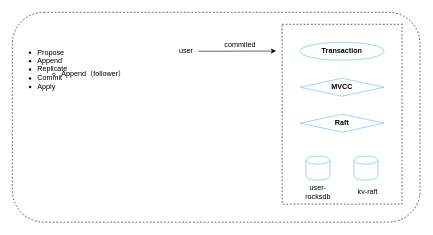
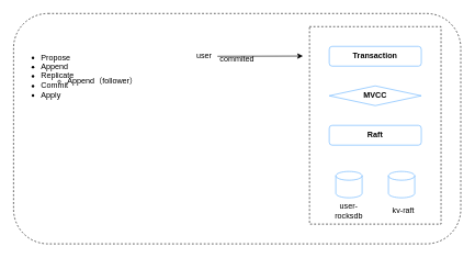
  <mxCell id="0" />
  <mxCell id="1" parent="0" />
  <mxCell id="2" value="" style="rounded=0;whiteSpace=wrap;html=1;fillColor=none;dashed=1;" diagramCategory="general" diagramName="Rectangle" vertex="1" parent="1"><mxGeometry x="470" y="40" width="200" height="300" as="geometry" /></mxCell>
- <mxCell id="3" value="&lt;b&gt;Transaction&lt;/b&gt;" style="ellipse;whiteSpace=wrap;html=1;fillColor=none;strokeColor=#66B2FF;" diagramCategory="general" diagramName="RoundedRectangle" vertex="1" parent="1"><mxGeometry x="500" y="70" width="140" height="30" as="geometry" /></mxCell>
+ <mxCell id="3" value="&lt;b&gt;Transaction&lt;/b&gt;" style="rounded=1;whiteSpace=wrap;html=1;fillColor=none;strokeColor=#66B2FF;" diagramCategory="general" diagramName="RoundedRectangle" vertex="1" parent="1"><mxGeometry x="500" y="70" width="140" height="30" as="geometry" /></mxCell>
  <mxCell id="4" value="&lt;b&gt;MVCC&lt;/b&gt;" style="rhombus;whiteSpace=wrap;html=1;fillColor=none;strokeColor=#66B2FF;" diagramCategory="general" diagramName="RoundedRectangle" vertex="1" parent="1"><mxGeometry x="500" y="130" width="140" height="30" as="geometry" /></mxCell>
- <mxCell id="5" value="&lt;b&gt;Raft&lt;/b&gt;" style="rhombus;whiteSpace=wrap;html=1;fillColor=none;strokeColor=#66B2FF;" diagramCategory="general" diagramName="RoundedRectangle" vertex="1" parent="1"><mxGeometry x="500" y="190" width="140" height="30" as="geometry" /></mxCell>
+ <mxCell id="5" value="&lt;b&gt;Raft&lt;/b&gt;" style="rounded=1;whiteSpace=wrap;html=1;fillColor=none;strokeColor=#66B2FF;" diagramCategory="general" diagramName="RoundedRectangle" vertex="1" parent="1"><mxGeometry x="500" y="190" width="140" height="30" as="geometry" /></mxCell>
  <mxCell id="6" value="" style="shape=mxgraph.flowchart.database;whiteSpace=wrap;html=1;fillColor=#ffffff;strokeColor=#66B2FF;strokeWidth=1;" diagramCategory="Flowchart" diagramName="Database" vertex="1" parent="1"><mxGeometry x="510" y="260" width="40" height="40" as="geometry" /></mxCell>
  <mxCell id="7" value="" style="shape=mxgraph.flowchart.database;whiteSpace=wrap;html=1;fillColor=#ffffff;strokeColor=#66B2FF;strokeWidth=1;" diagramCategory="Flowchart" diagramName="Database" vertex="1" parent="1"><mxGeometry x="590" y="260" width="40" height="40" as="geometry" /></mxCell>
  <mxCell id="8" value="user-rocksdb" style="text;html=1;strokeColor=none;fillColor=none;align=center;verticalAlign=middle;whiteSpace=wrap;rounded=0;" diagramCategory="general" diagramName="text" vertex="1" parent="1"><mxGeometry x="495" y="310" width="70" height="20" as="geometry" /></mxCell>
  <mxCell id="9" value="kv-raft" style="text;html=1;strokeColor=none;fillColor=none;align=center;verticalAlign=middle;whiteSpace=wrap;rounded=0;" diagramCategory="general" diagramName="text" vertex="1" parent="1"><mxGeometry x="578" y="310" width="70" height="20" as="geometry" /></mxCell>
  <mxCell id="10" value="" style="endArrow=classic;html=1;" diagramCategory="general" diagramName="DirectionalConnector" edge="1" parent="1"><mxGeometry width="50" height="50" relative="1" as="geometry"><mxPoint x="330" y="85" as="sourcePoint" /><mxPoint x="460" y="84.68" as="targetPoint" /></mxGeometry></mxCell>
  <mxCell id="11" value="user" style="text;html=1;strokeColor=none;fillColor=none;align=center;verticalAlign=middle;whiteSpace=wrap;rounded=0;" diagramCategory="general" diagramName="text" vertex="1" parent="1"><mxGeometry x="290" y="75" width="40" height="20" as="geometry" /></mxCell>
- <mxCell id="12" value=" commited " style="text;html=1;strokeColor=none;fillColor=none;align=center;verticalAlign=middle;whiteSpace=wrap;rounded=0;" diagramCategory="general" diagramName="text" vertex="1" parent="1"><mxGeometry x="380" y="64" width="40" height="20" as="geometry" /></mxCell>
+ <mxCell id="12" value=" commited " style="text;html=1;strokeColor=none;fillColor=none;align=center;verticalAlign=middle;whiteSpace=wrap;rounded=0;" diagramCategory="general" diagramName="text" vertex="1" parent="1"><mxGeometry x="340" y="79" width="40" height="20" as="geometry" /></mxCell>
  <mxCell id="13" value="&lt;ul&gt;&lt;li&gt;Propose&lt;/li&gt;&lt;li&gt;Append&lt;/li&gt;&lt;li&gt;Replicate&lt;/li&gt;&lt;ul&gt;&lt;li style=&quot;line-height: 0%;&quot;&gt;Append（follower）&lt;/li&gt;&lt;/ul&gt;&lt;li&gt;Commit&lt;/li&gt;&lt;li&gt;Apply&lt;/li&gt;&lt;/ul&gt;" style="text;html=1;strokeColor=none;fillColor=none;align=left;verticalAlign=middle;whiteSpace=wrap;rounded=0;" diagramCategory="general" diagramName="text" vertex="1" parent="1"><mxGeometry x="20" y="40" width="220" height="150" as="geometry" /></mxCell>
  <mxCell id="14" value="" style="rounded=1;whiteSpace=wrap;html=1;fillColor=none;dashed=1;" vertex="1" parent="1"><mxGeometry x="20" y="20" width="680" height="350" as="geometry" /></mxCell>
